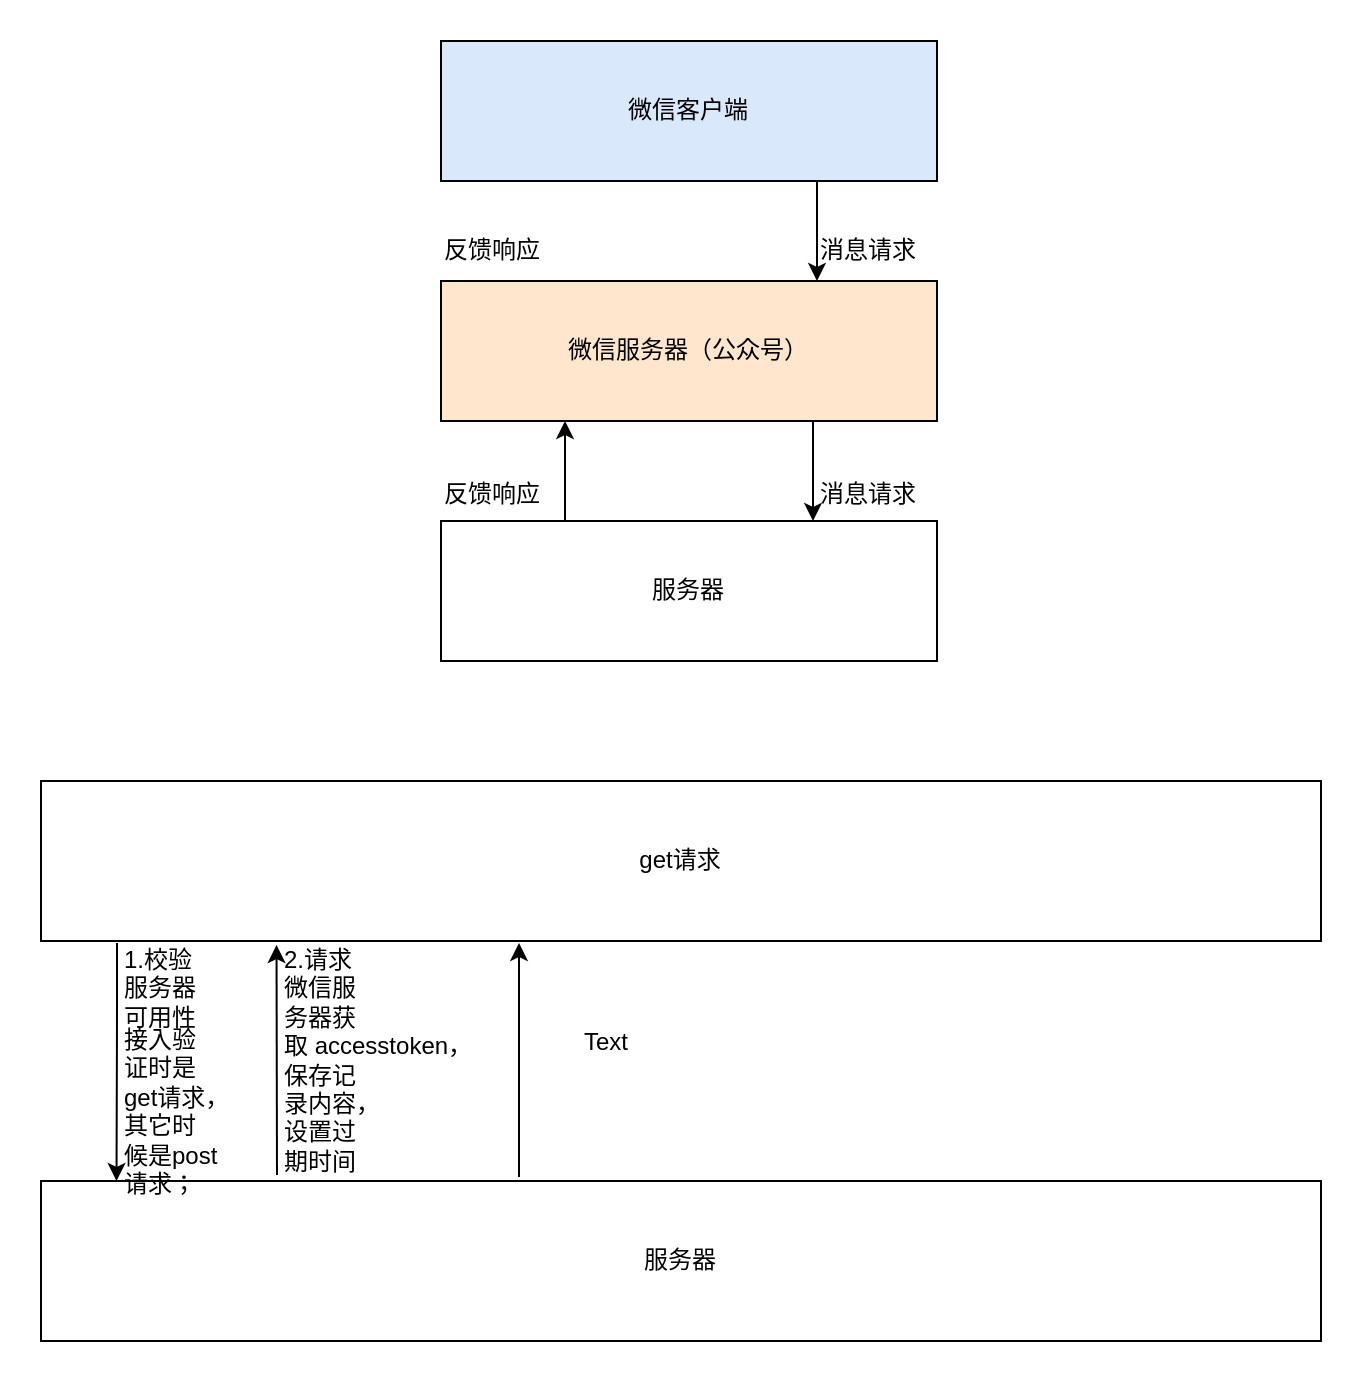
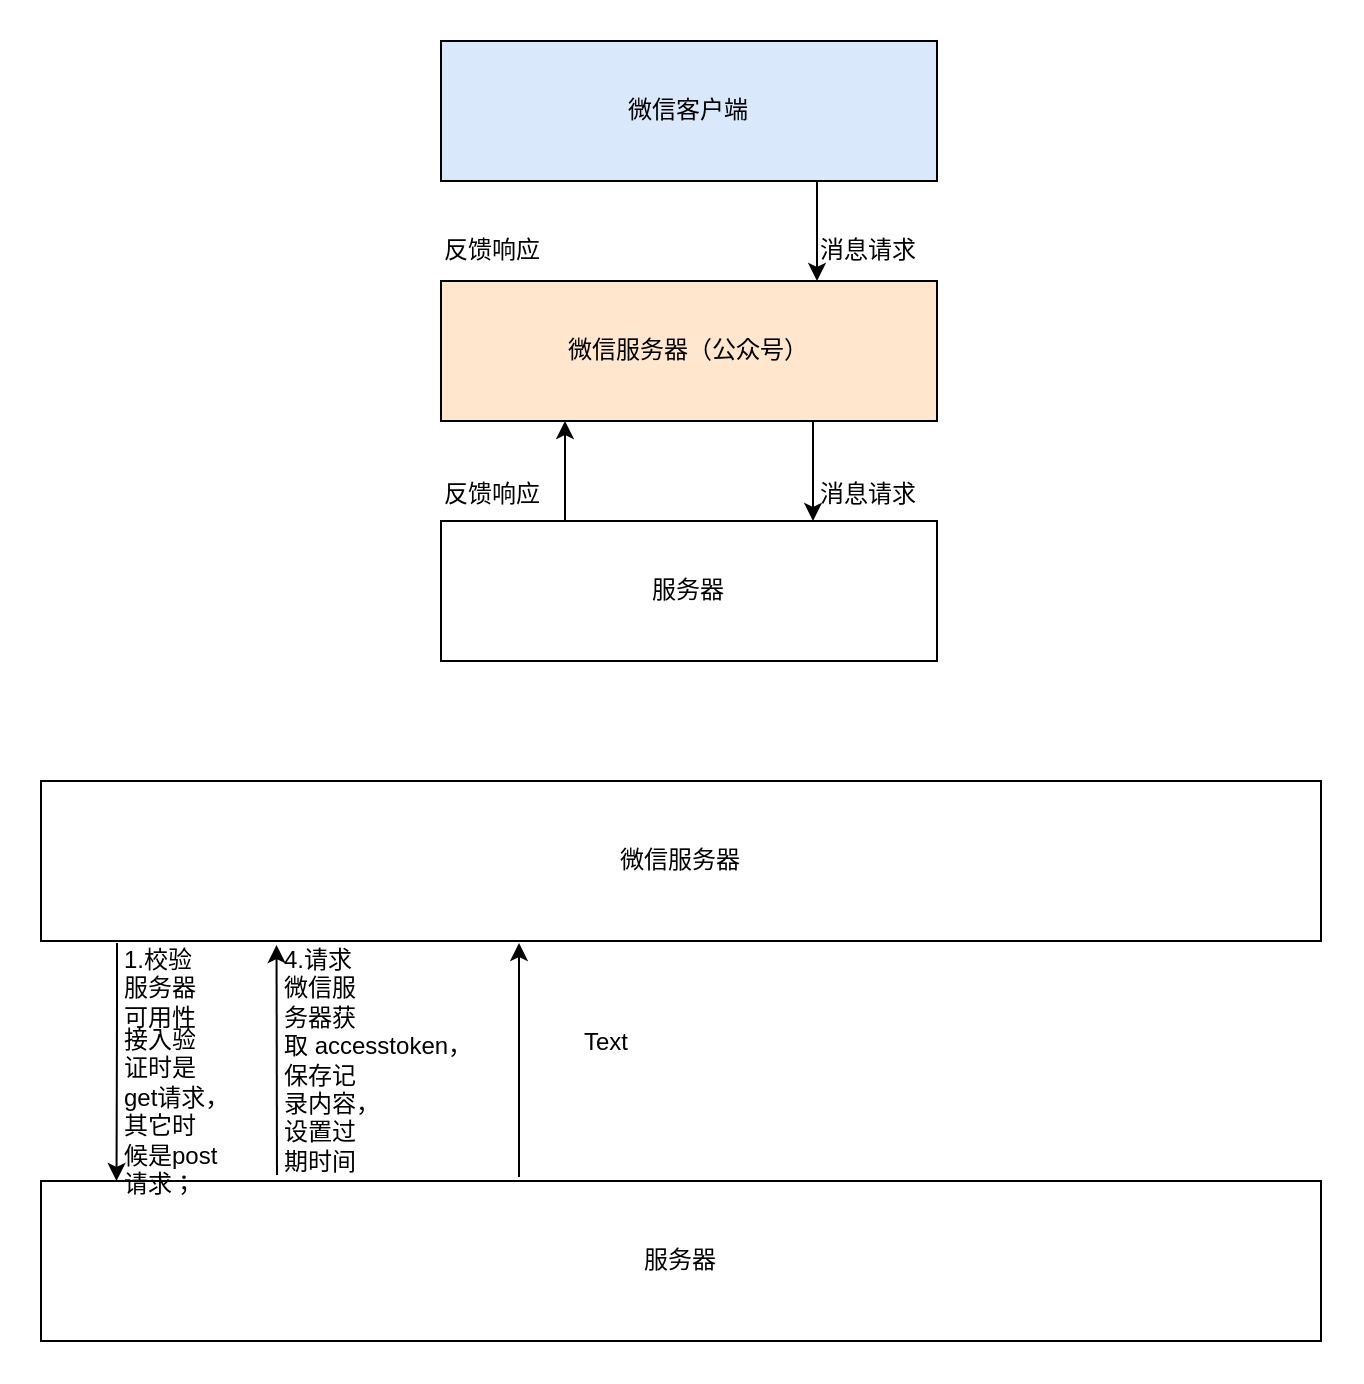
  <mxCell id="0" />
  <mxCell id="1" parent="0" />
  <mxCell id="2" style="edgeStyle=orthogonalEdgeStyle;rounded=0;orthogonalLoop=1;jettySize=auto;html=1;exitX=0.75;exitY=1;exitDx=0;exitDy=0;entryX=0.5;entryY=0;entryDx=0;entryDy=0;" edge="1" parent="1" source="3"><mxGeometry relative="1" as="geometry"><mxPoint x="408" y="140" as="targetPoint" /><Array as="points"><mxPoint x="408" y="90" /></Array></mxGeometry></mxCell>
  <mxCell id="3" value="微信客户端" style="rounded=0;whiteSpace=wrap;html=1;fillColor=#dae8fc;" vertex="1" parent="1"><mxGeometry x="220" y="20" width="248" height="70" as="geometry" /></mxCell>
  <mxCell id="4" style="edgeStyle=orthogonalEdgeStyle;rounded=0;orthogonalLoop=1;jettySize=auto;html=1;exitX=0.75;exitY=1;exitDx=0;exitDy=0;entryX=0.75;entryY=0;entryDx=0;entryDy=0;" edge="1" parent="1" source="5" target="9"><mxGeometry relative="1" as="geometry" /></mxCell>
  <mxCell id="5" value="微信服务器（公众号）" style="rounded=0;whiteSpace=wrap;html=1;fillColor=#ffe6cc;" vertex="1" parent="1"><mxGeometry x="220" y="140" width="248" height="70" as="geometry" /></mxCell>
  <mxCell id="6" value="反馈响应" style="text;html=1;resizable=0;points=[];autosize=1;align=left;verticalAlign=top;spacingTop=-4;" vertex="1" parent="1"><mxGeometry x="220" y="115" width="60" height="20" as="geometry" /></mxCell>
  <mxCell id="7" value="消息请求" style="text;html=1;resizable=0;points=[];autosize=1;align=left;verticalAlign=top;spacingTop=-4;" vertex="1" parent="1"><mxGeometry x="408" y="115" width="60" height="20" as="geometry" /></mxCell>
  <mxCell id="8" style="edgeStyle=orthogonalEdgeStyle;rounded=0;orthogonalLoop=1;jettySize=auto;html=1;exitX=0.25;exitY=0;exitDx=0;exitDy=0;entryX=0.25;entryY=1;entryDx=0;entryDy=0;" edge="1" parent="1" source="9" target="5"><mxGeometry relative="1" as="geometry" /></mxCell>
  <mxCell id="9" value="服务器" style="rounded=0;whiteSpace=wrap;html=1;" vertex="1" parent="1"><mxGeometry x="220" y="260" width="248" height="70" as="geometry" /></mxCell>
  <mxCell id="10" value="消息请求" style="text;html=1;resizable=0;points=[];autosize=1;align=left;verticalAlign=top;spacingTop=-4;" vertex="1" parent="1"><mxGeometry x="408" y="237" width="60" height="20" as="geometry" /></mxCell>
  <mxCell id="11" value="反馈响应" style="text;html=1;resizable=0;points=[];autosize=1;align=left;verticalAlign=top;spacingTop=-4;" vertex="1" parent="1"><mxGeometry x="220" y="237" width="60" height="20" as="geometry" /></mxCell>
- <mxCell id="12" value="get请求" style="rounded=0;whiteSpace=wrap;html=1;" vertex="1" parent="1"><mxGeometry x="20" y="390" width="640" height="80" as="geometry" /></mxCell>
+ <mxCell id="12" value="微信服务器" style="rounded=0;whiteSpace=wrap;html=1;" vertex="1" parent="1"><mxGeometry x="20" y="390" width="640" height="80" as="geometry" /></mxCell>
  <mxCell id="13" value="服务器" style="rounded=0;whiteSpace=wrap;html=1;" vertex="1" parent="1"><mxGeometry x="20" y="590" width="640" height="80" as="geometry" /></mxCell>
  <mxCell id="14" value="" style="endArrow=classic;html=1;entryX=0.059;entryY=0;entryDx=0;entryDy=0;entryPerimeter=0;" edge="1" parent="1" target="13"><mxGeometry width="50" height="50" relative="1" as="geometry"><mxPoint x="58" y="471" as="sourcePoint" /><mxPoint x="70" y="690" as="targetPoint" /><Array as="points"><mxPoint x="58" y="510" /></Array></mxGeometry></mxCell>
  <mxCell id="15" value="1.校验&lt;br&gt;服务器&lt;br&gt;可用性" style="text;html=1;resizable=0;points=[];autosize=1;align=left;verticalAlign=top;spacingTop=-4;" vertex="1" parent="1"><mxGeometry x="60" y="470" width="50" height="40" as="geometry" /></mxCell>
  <mxCell id="16" value="&lt;span&gt;接入验&lt;br&gt;证时是&lt;br&gt;get请求，&lt;br&gt;其它时&lt;br&gt;候是post&lt;br&gt;请求；&lt;/span&gt;" style="text;html=1;resizable=0;points=[];autosize=1;align=left;verticalAlign=top;spacingTop=-4;" vertex="1" parent="1"><mxGeometry x="60" y="510" width="70" height="90" as="geometry" /></mxCell>
  <mxCell id="17" value="" style="endArrow=classic;html=1;entryX=0.184;entryY=1.025;entryDx=0;entryDy=0;entryPerimeter=0;" edge="1" parent="1" target="12"><mxGeometry width="50" height="50" relative="1" as="geometry"><mxPoint x="138" y="587" as="sourcePoint" /><mxPoint x="146" y="480" as="targetPoint" /></mxGeometry></mxCell>
- <mxCell id="18" value="2.请求&lt;br&gt;微信服&lt;br&gt;务器获&lt;br&gt;取 accesstoken，&lt;br&gt;保存记&lt;br&gt;录内容，&lt;br&gt;设置过&lt;br&gt;期时间&lt;br&gt;" style="text;html=1;resizable=0;points=[];autosize=1;align=left;verticalAlign=top;spacingTop=-4;" vertex="1" parent="1"><mxGeometry x="140" y="470" width="110" height="110" as="geometry" /></mxCell>
+ <mxCell id="18" value="4.请求&lt;br&gt;微信服&lt;br&gt;务器获&lt;br&gt;取 accesstoken，&lt;br&gt;保存记&lt;br&gt;录内容，&lt;br&gt;设置过&lt;br&gt;期时间&lt;br&gt;" style="text;html=1;resizable=0;points=[];autosize=1;align=left;verticalAlign=top;spacingTop=-4;" vertex="1" parent="1"><mxGeometry x="140" y="470" width="110" height="110" as="geometry" /></mxCell>
  <mxCell id="19" value="" style="endArrow=classic;html=1;entryX=0.341;entryY=1.013;entryDx=0;entryDy=0;entryPerimeter=0;" edge="1" parent="1"><mxGeometry width="50" height="50" relative="1" as="geometry"><mxPoint x="259" y="588" as="sourcePoint" /><mxPoint x="259" y="471" as="targetPoint" /></mxGeometry></mxCell>
  <mxCell id="20" value="Text" style="text;html=1;resizable=0;points=[];autosize=1;align=left;verticalAlign=top;spacingTop=-4;" vertex="1" parent="1"><mxGeometry x="290" y="511" width="40" height="20" as="geometry" /></mxCell>
